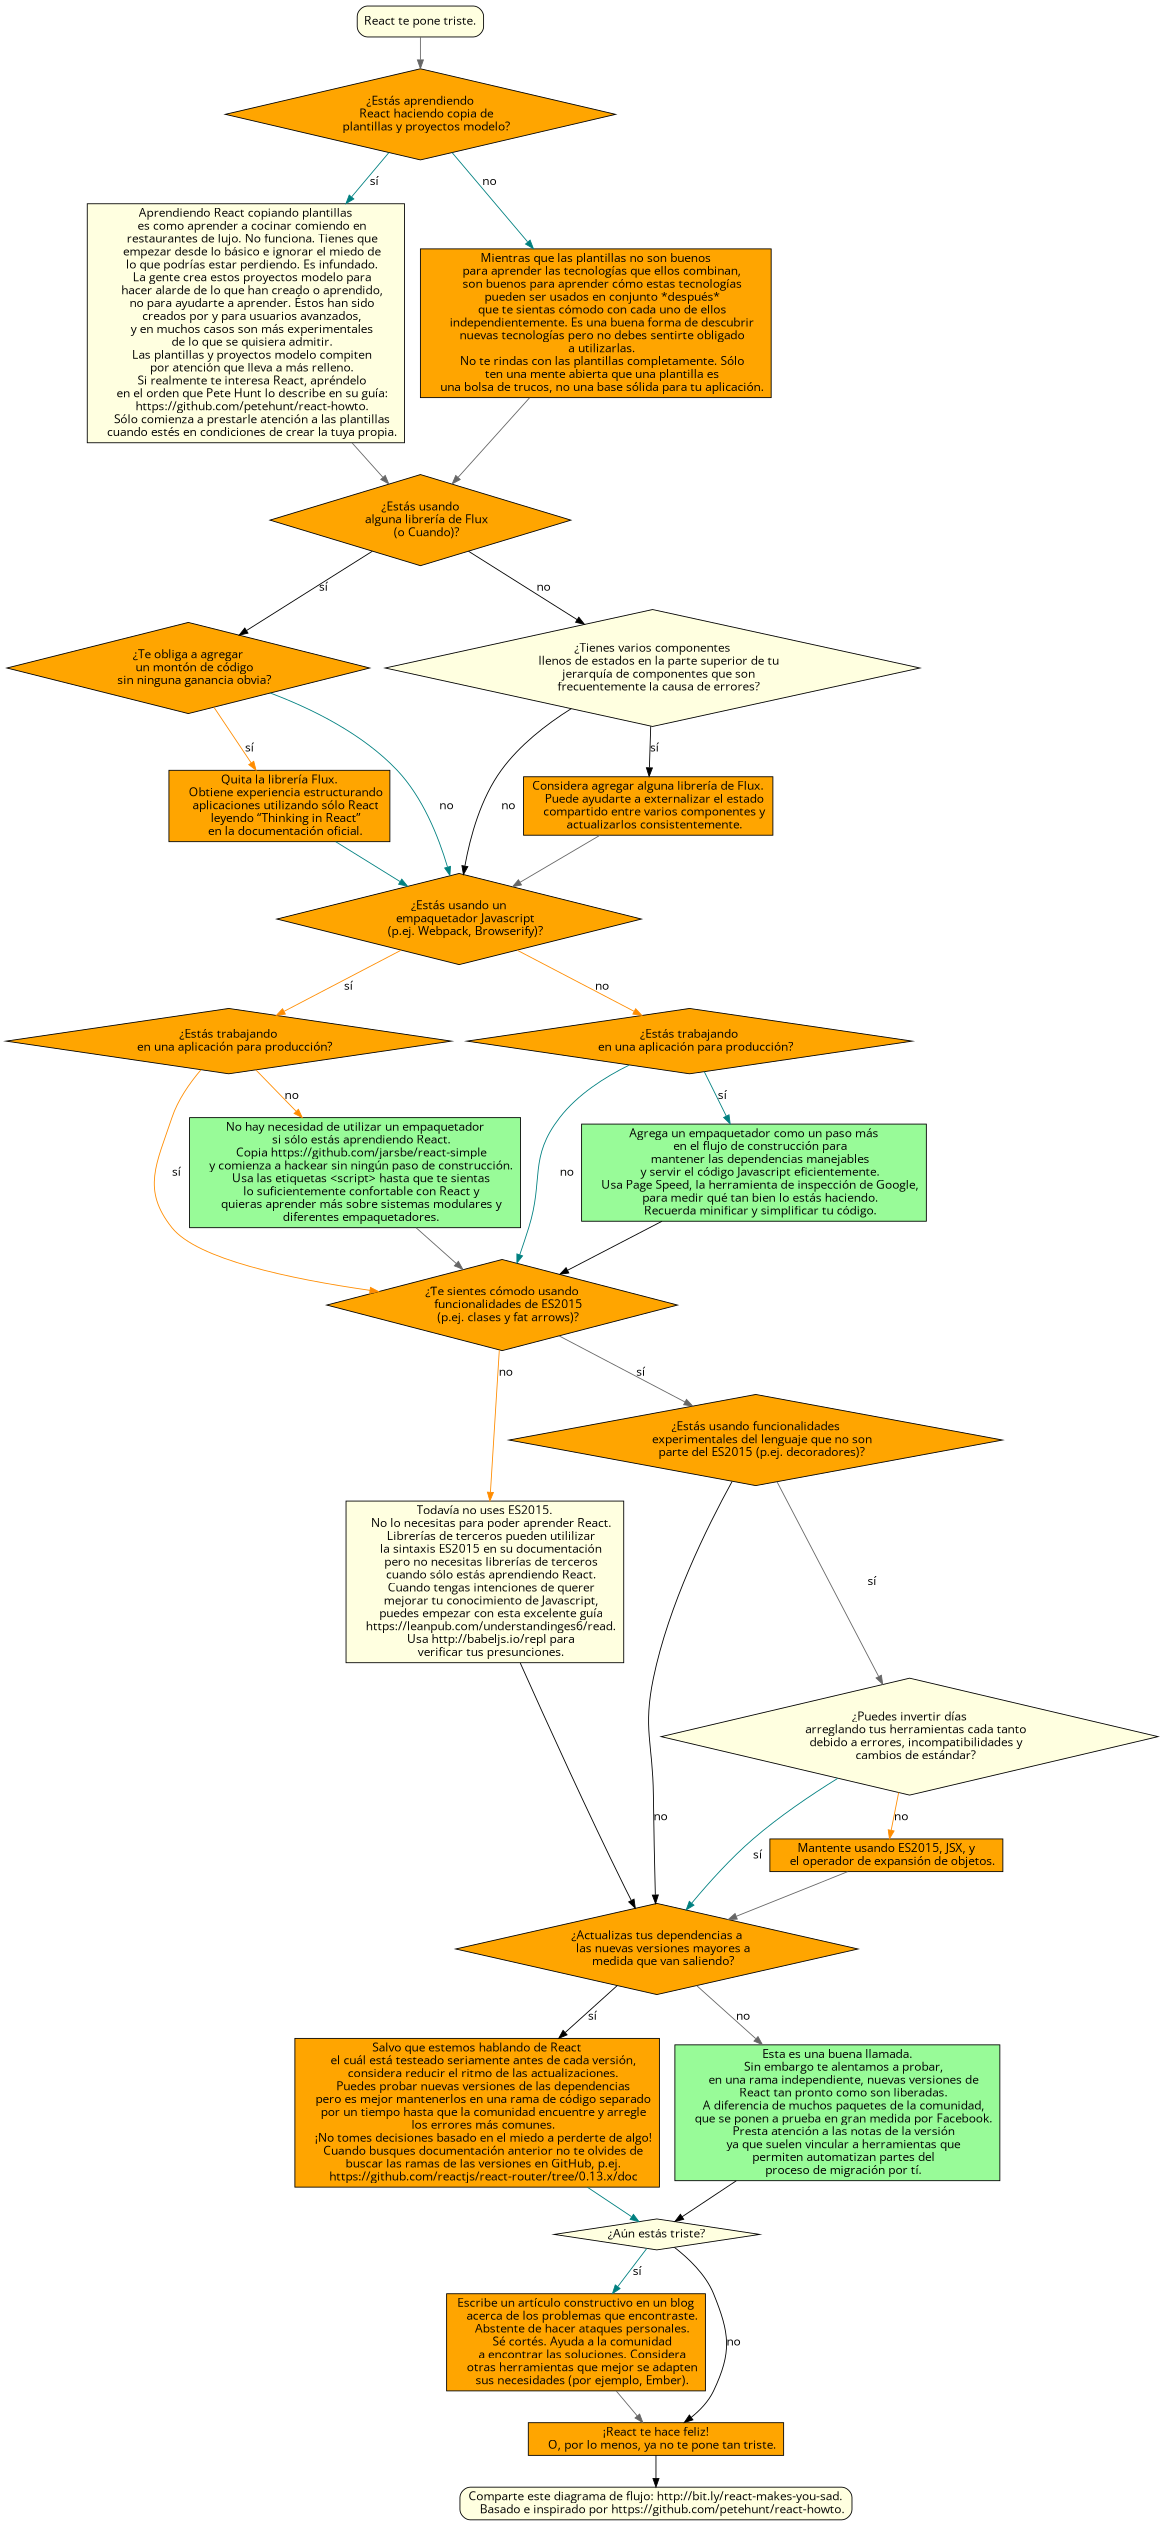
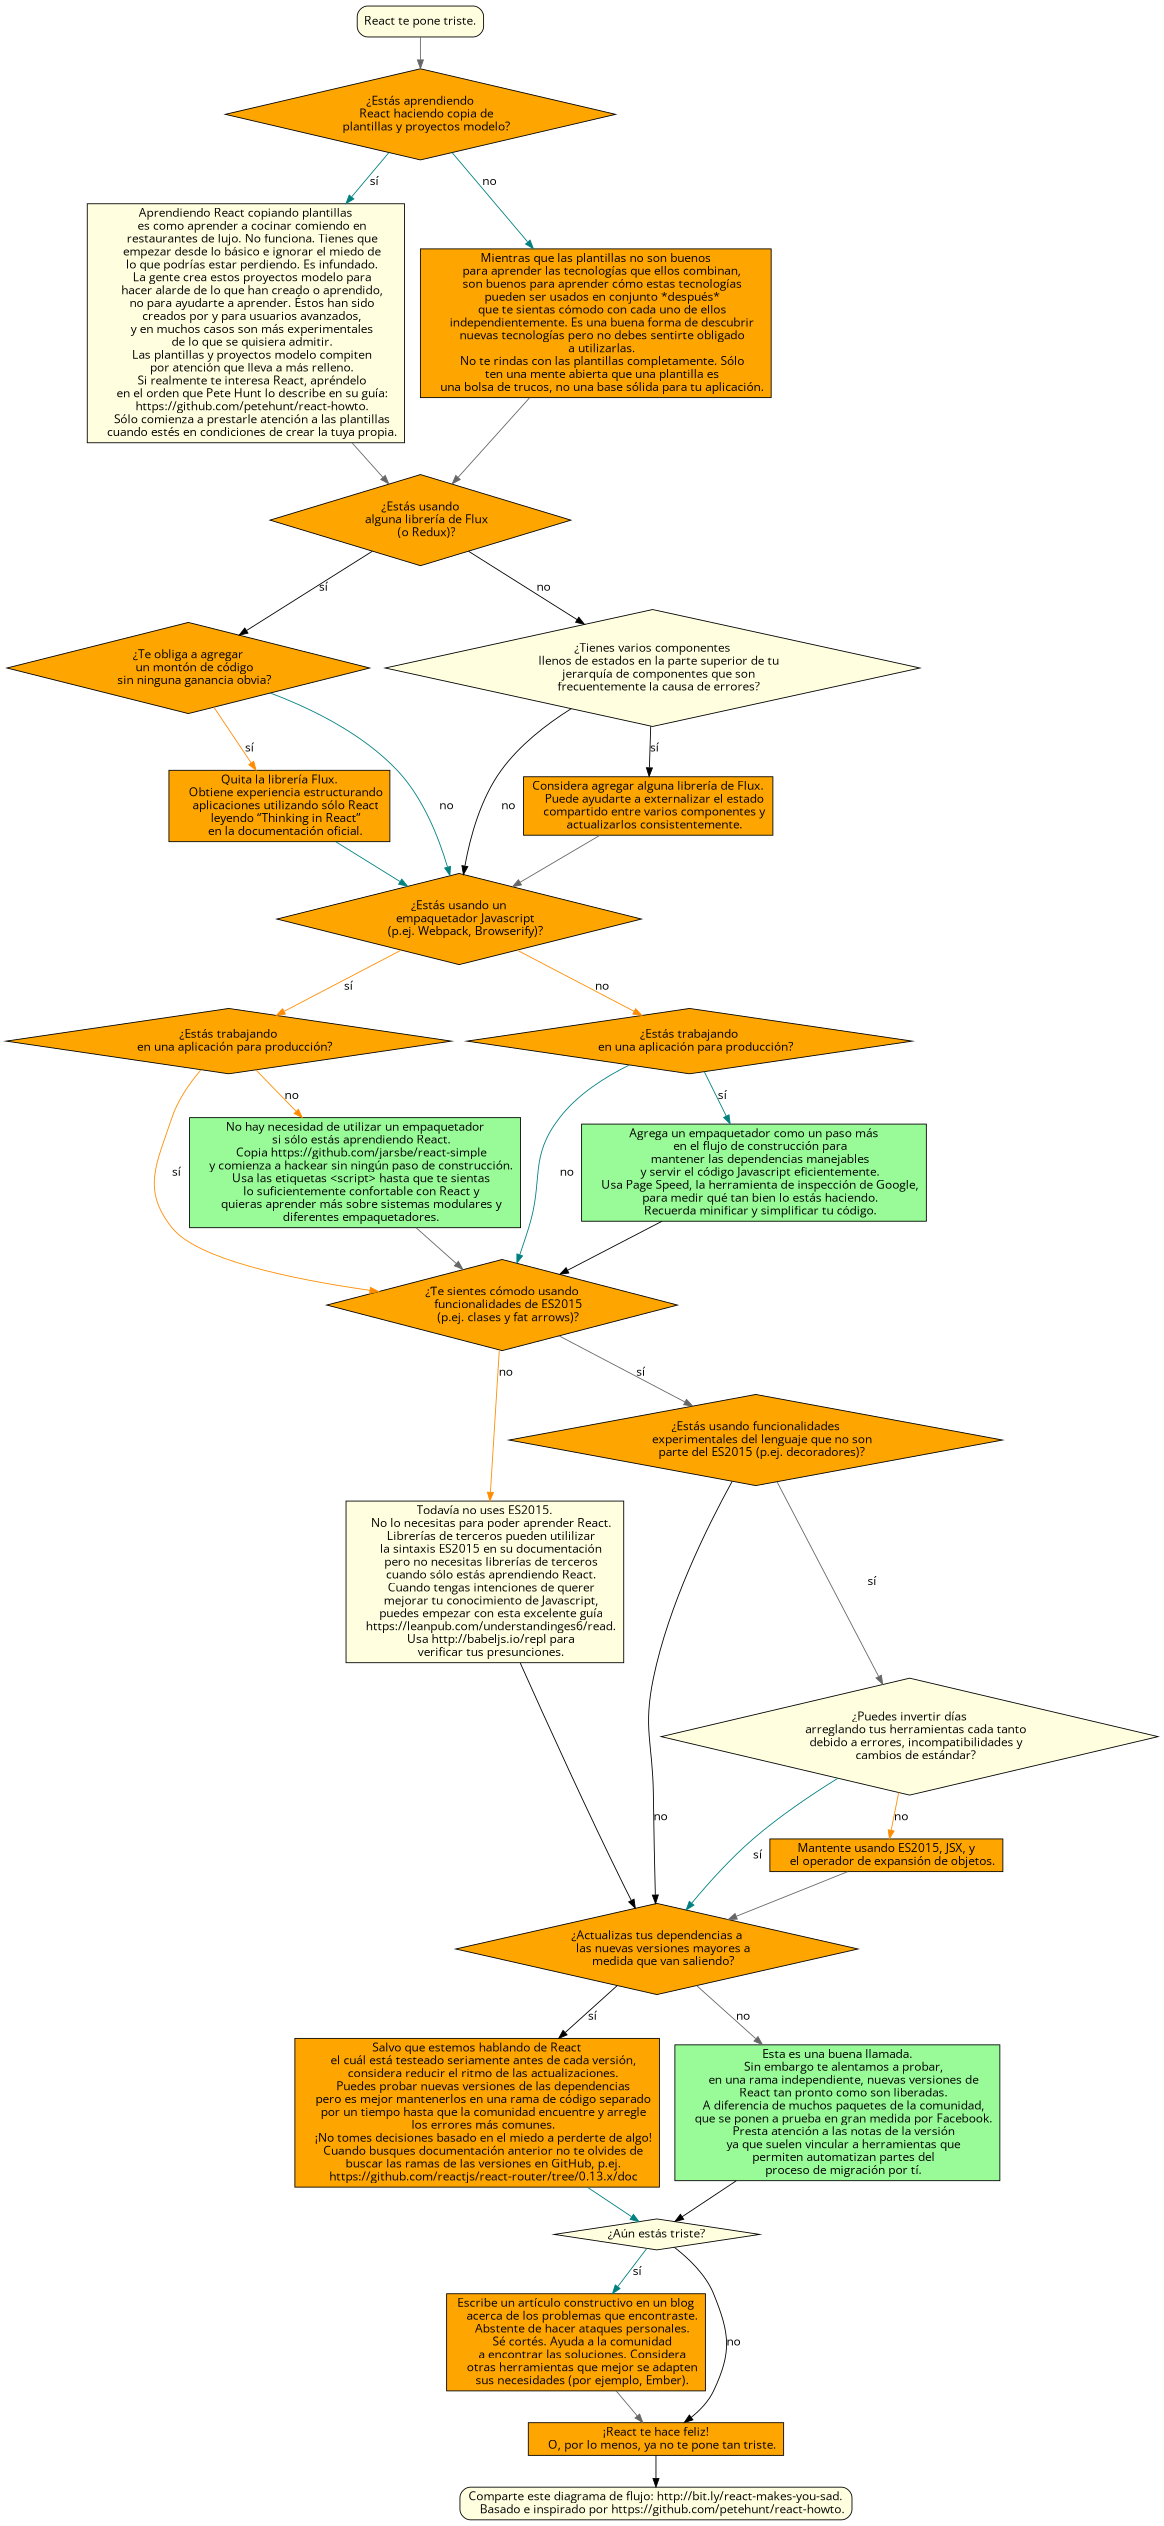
  digraph {
    fontname="Open Sans"
    node [shape=box style=filled fillcolor=orange fontname="Open Sans"]
    edge [color=black fontname="Open Sans"]
    n1 [label="React te pone triste." style="rounded,filled" fillcolor=lightyellow]
    n2 [label="¿Estás aprendiendo\n    React haciendo copia de\n    plantillas y proyectos modelo?" shape=diamond]
    n3 [label="Aprendiendo React copiando plantillas\n    es como aprender a cocinar comiendo en\n    restaurantes de lujo. No funciona. Tienes que\n    empezar desde lo básico e ignorar el miedo de\n    lo que podrías estar perdiendo. Es infundado.\n    La gente crea estos proyectos modelo para\n    hacer alarde de lo que han creado o aprendido,\n    no para ayudarte a aprender. Éstos han sido\n    creados por y para usuarios avanzados,\n    y en muchos casos son más experimentales\n    de lo que se quisiera admitir.\n    Las plantillas y proyectos modelo compiten\n    por atención que lleva a más relleno.\n    Si realmente te interesa React, apréndelo\n    en el orden que Pete Hunt lo describe en su guía:\n    https://github.com/petehunt/react-howto.\n    Sólo comienza a prestarle atención a las plantillas\n    cuando estés en condiciones de crear la tuya propia." fillcolor=lightyellow]
    n4 [label="Mientras que las plantillas no son buenos\n    para aprender las tecnologías que ellos combinan,\n    son buenos para aprender cómo estas tecnologías\n    pueden ser usados en conjunto *después*\n    que te sientas cómodo con cada uno de ellos\n    independientemente. Es una buena forma de descubrir\n    nuevas tecnologías pero no debes sentirte obligado\n    a utilizarlas.\n    No te rindas con las plantillas completamente. Sólo\n    ten una mente abierta que una plantilla es\n    una bolsa de trucos, no una base sólida para tu aplicación."]
-   n5 [label="¿Estás usando\n    alguna librería de Flux\n    (o Cuando)?" shape=diamond]
+   n5 [label="¿Estás usando\n    alguna librería de Flux\n    (o Redux)?" shape=diamond]
    n6 [label="¿Te obliga a agregar\n    un montón de código\n    sin ninguna ganancia obvia?" shape=diamond]
    n7 [label="¿Tienes varios componentes\n    llenos de estados en la parte superior de tu\n    jerarquía de componentes que son\n    frecuentemente la causa de errores?" shape=diamond fillcolor=lightyellow]
    n8 [label="Quita la librería Flux.\n    Obtiene experiencia estructurando\n    aplicaciones utilizando sólo React\n    leyendo “Thinking in React”\n    en la documentación oficial."]
    n9 [label="¿Estás usando un\n    empaquetador Javascript\n    (p.ej. Webpack, Browserify)?" shape=diamond]
    n10 [label="Considera agregar alguna librería de Flux.\n    Puede ayudarte a externalizar el estado\n    compartido entre varios componentes y\n    actualizarlos consistentemente."]
    n11 [label="¿Estás trabajando\n    en una aplicación para producción?" shape=diamond]
    n12 [label="¿Estás trabajando\n    en una aplicación para producción?" shape=diamond]
    n13 [label="¿Ƭe sientes cómodo usando\n    funcionalidades de ES2015\n    (p.ej. clases y fat arrows)?" shape=diamond]
    n14 [label="No hay necesidad de utilizar un empaquetador\n    si sólo estás aprendiendo React.\n    Copia https://github.com/jarsbe/react-simple\n    y comienza a hackear sin ningún paso de construcción.\n    Usa las etiquetas <script> hasta que te sientas\n    lo suficientemente confortable con React y\n    quieras aprender más sobre sistemas modulares y\n    diferentes empaquetadores." fillcolor=palegreen]
    n15 [label="Agrega un empaquetador como un paso más\n    en el flujo de construcción para\n    mantener las dependencias manejables\n    y servir el código Javascript eficientemente.\n    Usa Page Speed, la herramienta de inspección de Google,\n    para medir qué tan bien lo estás haciendo.\n    Recuerda minificar y simplificar tu código." fillcolor=palegreen]
    n16 [label="Todavía no uses ES2015.\n    No lo necesitas para poder aprender React.\n    Librerías de terceros pueden utililizar\n    la sintaxis ES2015 en su documentación\n    pero no necesitas librerías de terceros\n    cuando sólo estás aprendiendo React.\n    Cuando tengas intenciones de querer\n    mejorar tu conocimiento de Javascript,\n    puedes empezar con esta excelente guía\n    https://leanpub.com/understandinges6/read.\n    Usa http://babeljs.io/repl para\n    verificar tus presunciones." fillcolor=lightyellow]
    n17 [label="¿Estás usando funcionalidades\n    experimentales del lenguaje que no son\n    parte del ES2015 (p.ej. decoradores)?" shape=diamond]
    n18 [label="¿Actualizas tus dependencias a\n    las nuevas versiones mayores a\n    medida que van saliendo?" shape=diamond]
    n19 [label="¿Puedes invertir días\n    arreglando tus herramientas cada tanto\n    debido a errores, incompatibilidades y\n    cambios de estándar?" shape=diamond fillcolor=lightyellow]
    n20 [label="Salvo que estemos hablando de React\n    el cuál está testeado seriamente antes de cada versión,\n    considera reducir el ritmo de las actualizaciones.\n    Puedes probar nuevas versiones de las dependencias\n    pero es mejor mantenerlos en una rama de código separado\n    por un tiempo hasta que la comunidad encuentre y arregle\n    los errores más comunes.\n    ¡No tomes decisiones basado en el miedo a perderte de algo!\n    Cuando busques documentación anterior no te olvides de\n    buscar las ramas de las versiones en GitHub, p.ej.\n    https://github.com/reactjs/react-router/tree/0.13.x/doc"]
    n21 [label="Esta es una buena llamada.\n    Sin embargo te alentamos a probar,\n    en una rama independiente, nuevas versiones de\n    React tan pronto como son liberadas.\n    A diferencia de muchos paquetes de la comunidad,\n    que se ponen a prueba en gran medida por Facebook.\n    Presta atención a las notas de la versión\n    ya que suelen vincular a herramientas que\n    permiten automatizan partes del\n    proceso de migración por tí." fillcolor=palegreen]
    n22 [label="Mantente usando ES2015, JSX, y\n    el operador de expansión de objetos."]
    n23 [label="¿Aún estás triste?" shape=diamond fillcolor=lightyellow]
    n24 [label="Escribe un artículo constructivo en un blog\n    acerca de los problemas que encontraste.\n    Abstente de hacer ataques personales.\n    Sé cortés. Ayuda a la comunidad\n    a encontrar las soluciones. Considera\n    otras herramientas que mejor se adapten\n    sus necesidades (por ejemplo, Ember)."]
    n25 [label="¡React te hace feliz!\n    O, por lo menos, ya no te pone tan triste."]
    n26 [label="Comparte este diagrama de flujo: http://bit.ly/react-makes-you-sad.\n    Basado e inspirado por https://github.com/petehunt/react-howto." style="rounded,filled" fillcolor=lightyellow]
    n1 -> n2 [color=gray40]
    n2 -> n3 [label="sí" color=teal]
    n2 -> n4 [label=no color=teal]
    n3 -> n5 [color=gray40]
    n4 -> n5 [color=gray40]
    n5 -> n6 [label="sí"]
    n5 -> n7 [label=no]
    n6 -> n8 [label="sí" color=darkorange]
    n6 -> n9 [label=no color=teal]
    n7 -> n9 [label=no]
    n7 -> n10 [label="sí"]
    n8 -> n9 [color=teal]
    n9 -> n11 [label="sí" color=darkorange]
    n9 -> n12 [label=no color=darkorange]
    n10 -> n9 [color=gray40]
    n11 -> n13 [label="sí" color=darkorange]
    n11 -> n14 [label=no color=darkorange]
    n12 -> n13 [label=no color=teal]
    n12 -> n15 [label="sí" color=teal]
    n13 -> n16 [label=no color=darkorange]
    n13 -> n17 [label="sí" color=gray40]
    n14 -> n13 [color=gray40]
    n15 -> n13
    n16 -> n18
    n17 -> n18 [label=no]
    n17 -> n19 [label="sí" color=gray40]
    n18 -> n20 [label="sí"]
    n18 -> n21 [label=no color=gray40]
    n19 -> n18 [label="sí" color=teal]
    n19 -> n22 [label=no color=darkorange]
    n20 -> n23 [color=teal]
    n21 -> n23
    n22 -> n18 [color=gray40]
    n23 -> n24 [label="sí" color=teal]
    n23 -> n25 [label=no]
    n24 -> n25 [color=gray40]
    n25 -> n26
  }
